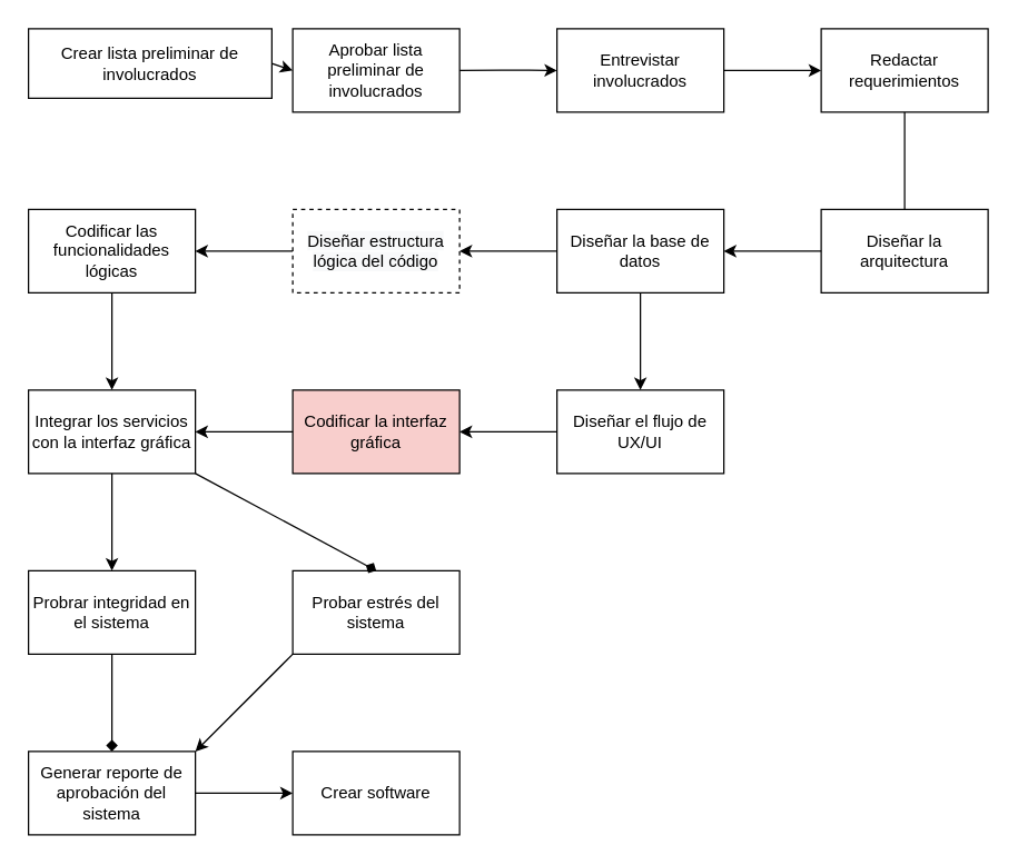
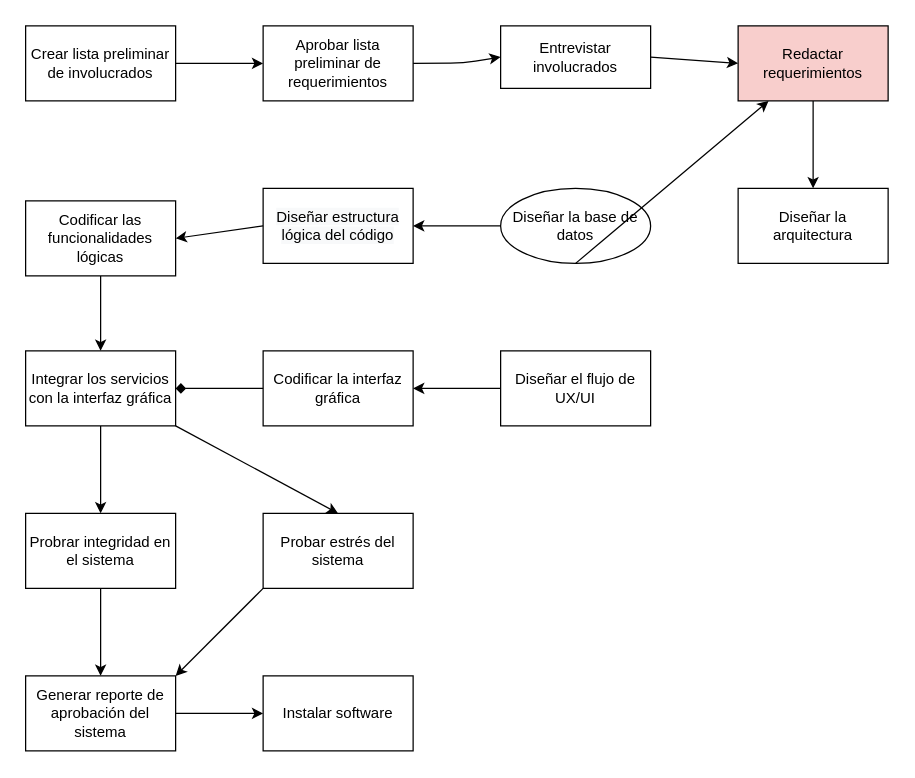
  <mxCell id="0" />
  <mxCell id="1" parent="0" />
- <mxCell id="2" value="Crear lista preliminar de involucrados&lt;br&gt;" style="rounded=0;whiteSpace=wrap;html=1;" vertex="1" parent="1"><mxGeometry x="20" y="20" width="175" height="50" as="geometry" /></mxCell>
- <mxCell id="3" value="Aprobar lista preliminar de involucrados" style="rounded=0;whiteSpace=wrap;html=1;" vertex="1" parent="1"><mxGeometry x="210" y="20" width="120" height="60" as="geometry" /></mxCell>
- <mxCell id="4" value="Entrevistar involucrados" style="rounded=0;whiteSpace=wrap;html=1;" vertex="1" parent="1"><mxGeometry x="400" y="20" width="120" height="60" as="geometry" /></mxCell>
- <mxCell id="5" value="Redactar requerimientos" style="rounded=0;whiteSpace=wrap;html=1;" vertex="1" parent="1"><mxGeometry x="590" y="20" width="120" height="60" as="geometry" /></mxCell>
+ <mxCell id="2" value="Crear lista preliminar de involucrados&lt;br&gt;" style="rounded=0;whiteSpace=wrap;html=1;" vertex="1" parent="1"><mxGeometry x="20" y="20" width="120" height="60" as="geometry" /></mxCell>
+ <mxCell id="3" value="Aprobar lista preliminar de requerimientos" style="rounded=0;whiteSpace=wrap;html=1;" vertex="1" parent="1"><mxGeometry x="210" y="20" width="120" height="60" as="geometry" /></mxCell>
+ <mxCell id="4" value="Entrevistar involucrados" style="rounded=0;whiteSpace=wrap;html=1;" vertex="1" parent="1"><mxGeometry x="400" y="20" width="120" height="50" as="geometry" /></mxCell>
+ <mxCell id="5" value="Redactar requerimientos" style="rounded=0;whiteSpace=wrap;html=1;fillColor=#f8cecc;" vertex="1" parent="1"><mxGeometry x="590" y="20" width="120" height="60" as="geometry" /></mxCell>
  <mxCell id="6" value="" style="endArrow=classic;html=1;exitX=1;exitY=0.5;exitDx=0;exitDy=0;entryX=0;entryY=0.5;entryDx=0;entryDy=0;" edge="1" parent="1" source="2" target="3"><mxGeometry width="50" height="50" relative="1" as="geometry"><mxPoint x="140" y="90" as="sourcePoint" /><mxPoint x="190" y="40" as="targetPoint" /></mxGeometry></mxCell>
  <mxCell id="7" value="" style="endArrow=classic;html=1;exitX=1;exitY=0.5;exitDx=0;exitDy=0;entryX=0;entryY=0.5;entryDx=0;entryDy=0;" edge="1" parent="1" source="3" target="4"><mxGeometry width="50" height="50" relative="1" as="geometry"><mxPoint x="330" y="49.66" as="sourcePoint" /><mxPoint x="400" y="49.66" as="targetPoint" /><Array as="points"><mxPoint x="370" y="49.66" /></Array></mxGeometry></mxCell>
  <mxCell id="8" value="" style="endArrow=classic;html=1;exitX=1;exitY=0.5;exitDx=0;exitDy=0;entryX=0;entryY=0.5;entryDx=0;entryDy=0;" edge="1" parent="1" source="4" target="5"><mxGeometry width="50" height="50" relative="1" as="geometry"><mxPoint x="330" y="200" as="sourcePoint" /><mxPoint x="380" y="150" as="targetPoint" /></mxGeometry></mxCell>
  <mxCell id="9" value="Diseñar la arquitectura" style="rounded=0;whiteSpace=wrap;html=1;" vertex="1" parent="1"><mxGeometry x="590" y="150" width="120" height="60" as="geometry" /></mxCell>
- <mxCell id="10" value="Diseñar la base de datos" style="rounded=0;whiteSpace=wrap;html=1;" vertex="1" parent="1"><mxGeometry x="400" y="150" width="120" height="60" as="geometry" /></mxCell>
- <mxCell id="11" value="" style="endArrow=none;html=1;entryX=0.5;entryY=0;entryDx=0;entryDy=0;exitX=0.5;exitY=1;exitDx=0;exitDy=0;" edge="1" parent="1" source="5" target="9"><mxGeometry width="50" height="50" relative="1" as="geometry"><mxPoint x="470" y="300" as="sourcePoint" /><mxPoint x="520" y="250" as="targetPoint" /></mxGeometry></mxCell>
- <mxCell id="12" value="" style="endArrow=classic;html=1;exitX=0;exitY=0.5;exitDx=0;exitDy=0;entryX=1;entryY=0.5;entryDx=0;entryDy=0;" edge="1" parent="1" source="9" target="10"><mxGeometry width="50" height="50" relative="1" as="geometry"><mxPoint x="480" y="320" as="sourcePoint" /><mxPoint x="530" y="270" as="targetPoint" /></mxGeometry></mxCell>
- <mxCell id="13" value="&#10;&#10;&lt;span style=&quot;color: rgb(0, 0, 0); font-family: helvetica; font-size: 12px; font-style: normal; font-weight: 400; letter-spacing: normal; text-align: center; text-indent: 0px; text-transform: none; word-spacing: 0px; background-color: rgb(248, 249, 250); display: inline; float: none;&quot;&gt;Diseñar estructura lógica del código&lt;/span&gt;&#10;&#10;" style="rounded=0;whiteSpace=wrap;html=1;dashed=1;" vertex="1" parent="1"><mxGeometry x="210" y="150" width="120" height="60" as="geometry" /></mxCell>
+ <mxCell id="10" value="Diseñar la base de datos" style="ellipse;whiteSpace=wrap;html=1;" vertex="1" parent="1"><mxGeometry x="400" y="150" width="120" height="60" as="geometry" /></mxCell>
+ <mxCell id="11" value="" style="endArrow=classic;html=1;entryX=0.5;entryY=0;entryDx=0;entryDy=0;exitX=0.5;exitY=1;exitDx=0;exitDy=0;" edge="1" parent="1" source="5" target="9"><mxGeometry width="50" height="50" relative="1" as="geometry"><mxPoint x="470" y="300" as="sourcePoint" /><mxPoint x="520" y="250" as="targetPoint" /></mxGeometry></mxCell>
+ <mxCell id="13" value="&#10;&#10;&lt;span style=&quot;color: rgb(0, 0, 0); font-family: helvetica; font-size: 12px; font-style: normal; font-weight: 400; letter-spacing: normal; text-align: center; text-indent: 0px; text-transform: none; word-spacing: 0px; background-color: rgb(248, 249, 250); display: inline; float: none;&quot;&gt;Diseñar estructura lógica del código&lt;/span&gt;&#10;&#10;" style="rounded=0;whiteSpace=wrap;html=1;" vertex="1" parent="1"><mxGeometry x="210" y="150" width="120" height="60" as="geometry" /></mxCell>
  <mxCell id="14" value="Diseñar el flujo de UX/UI" style="rounded=0;whiteSpace=wrap;html=1;" vertex="1" parent="1"><mxGeometry x="400" y="280" width="120" height="60" as="geometry" /></mxCell>
  <mxCell id="15" value="" style="endArrow=classic;html=1;entryX=1;entryY=0.5;entryDx=0;entryDy=0;exitX=0;exitY=0.5;exitDx=0;exitDy=0;" edge="1" parent="1" source="10" target="13"><mxGeometry width="50" height="50" relative="1" as="geometry"><mxPoint x="360" y="260" as="sourcePoint" /><mxPoint x="410" y="210" as="targetPoint" /></mxGeometry></mxCell>
- <mxCell id="16" value="" style="endArrow=classic;html=1;exitX=0.5;exitY=1;exitDx=0;exitDy=0;entryX=0.5;entryY=0;entryDx=0;entryDy=0;" edge="1" parent="1" source="10" target="14"><mxGeometry width="50" height="50" relative="1" as="geometry"><mxPoint x="460" y="300" as="sourcePoint" /><mxPoint x="510" y="250" as="targetPoint" /></mxGeometry></mxCell>
- <mxCell id="17" value="Codificar las funcionalidades lógicas" style="rounded=0;whiteSpace=wrap;html=1;" vertex="1" parent="1"><mxGeometry x="20" y="150" width="120" height="60" as="geometry" /></mxCell>
+ <mxCell id="16" value="" style="endArrow=classic;html=1;exitX=0.5;exitY=1;exitDx=0;exitDy=0;" edge="1" parent="1" source="10" target="5"><mxGeometry width="50" height="50" relative="1" as="geometry"><mxPoint x="460" y="300" as="sourcePoint" /><mxPoint x="510" y="250" as="targetPoint" /></mxGeometry></mxCell>
+ <mxCell id="17" value="Codificar las funcionalidades lógicas" style="rounded=0;whiteSpace=wrap;html=1;" vertex="1" parent="1"><mxGeometry x="20" y="160" width="120" height="60" as="geometry" /></mxCell>
  <mxCell id="18" value="" style="endArrow=classic;html=1;exitX=0;exitY=0.5;exitDx=0;exitDy=0;entryX=1;entryY=0.5;entryDx=0;entryDy=0;" edge="1" parent="1" source="13" target="17"><mxGeometry width="50" height="50" relative="1" as="geometry"><mxPoint x="200" y="290" as="sourcePoint" /><mxPoint x="250" y="240" as="targetPoint" /></mxGeometry></mxCell>
- <mxCell id="19" value="Codificar la interfaz gráfica" style="rounded=0;whiteSpace=wrap;html=1;fillColor=#f8cecc;" vertex="1" parent="1"><mxGeometry x="210" y="280" width="120" height="60" as="geometry" /></mxCell>
+ <mxCell id="19" value="Codificar la interfaz gráfica" style="rounded=0;whiteSpace=wrap;html=1;" vertex="1" parent="1"><mxGeometry x="210" y="280" width="120" height="60" as="geometry" /></mxCell>
  <mxCell id="20" value="" style="endArrow=classic;html=1;entryX=1;entryY=0.5;entryDx=0;entryDy=0;exitX=0;exitY=0.5;exitDx=0;exitDy=0;" edge="1" parent="1" source="14" target="19"><mxGeometry width="50" height="50" relative="1" as="geometry"><mxPoint x="350" y="370" as="sourcePoint" /><mxPoint x="400" y="320" as="targetPoint" /></mxGeometry></mxCell>
  <mxCell id="21" value="Integrar los servicios con la interfaz gráfica" style="rounded=0;whiteSpace=wrap;html=1;" vertex="1" parent="1"><mxGeometry x="20" y="280" width="120" height="60" as="geometry" /></mxCell>
  <mxCell id="22" value="" style="endArrow=classic;html=1;exitX=0.5;exitY=1;exitDx=0;exitDy=0;entryX=0.5;entryY=0;entryDx=0;entryDy=0;" edge="1" parent="1" source="17" target="21"><mxGeometry width="50" height="50" relative="1" as="geometry"><mxPoint x="80" y="300" as="sourcePoint" /><mxPoint x="130" y="250" as="targetPoint" /></mxGeometry></mxCell>
- <mxCell id="23" value="" style="endArrow=classic;html=1;entryX=1;entryY=0.5;entryDx=0;entryDy=0;exitX=0;exitY=0.5;exitDx=0;exitDy=0;" edge="1" parent="1" source="19" target="21"><mxGeometry width="50" height="50" relative="1" as="geometry"><mxPoint x="140" y="420" as="sourcePoint" /><mxPoint x="190" y="370" as="targetPoint" /></mxGeometry></mxCell>
+ <mxCell id="23" value="" style="endArrow=diamond;html=1;entryX=1;entryY=0.5;entryDx=0;entryDy=0;exitX=0;exitY=0.5;exitDx=0;exitDy=0;" edge="1" parent="1" source="19" target="21"><mxGeometry width="50" height="50" relative="1" as="geometry"><mxPoint x="140" y="420" as="sourcePoint" /><mxPoint x="190" y="370" as="targetPoint" /></mxGeometry></mxCell>
  <mxCell id="24" value="Probrar integridad en el sistema&lt;br&gt;" style="rounded=0;whiteSpace=wrap;html=1;" vertex="1" parent="1"><mxGeometry x="20" y="410" width="120" height="60" as="geometry" /></mxCell>
  <mxCell id="25" value="Probar estrés del sistema" style="rounded=0;whiteSpace=wrap;html=1;" vertex="1" parent="1"><mxGeometry x="210" y="410" width="120" height="60" as="geometry" /></mxCell>
  <mxCell id="26" value="" style="endArrow=classic;html=1;exitX=0.5;exitY=1;exitDx=0;exitDy=0;entryX=0.5;entryY=0;entryDx=0;entryDy=0;" edge="1" parent="1" source="21" target="24"><mxGeometry width="50" height="50" relative="1" as="geometry"><mxPoint x="90" y="410" as="sourcePoint" /><mxPoint x="140" y="360" as="targetPoint" /></mxGeometry></mxCell>
- <mxCell id="27" value="" style="endArrow=diamond;html=1;exitX=1;exitY=1;exitDx=0;exitDy=0;entryX=0.5;entryY=0;entryDx=0;entryDy=0;" edge="1" parent="1" source="21" target="25"><mxGeometry width="50" height="50" relative="1" as="geometry"><mxPoint x="150" y="420" as="sourcePoint" /><mxPoint x="200" y="370" as="targetPoint" /></mxGeometry></mxCell>
+ <mxCell id="27" value="" style="endArrow=classic;html=1;exitX=1;exitY=1;exitDx=0;exitDy=0;entryX=0.5;entryY=0;entryDx=0;entryDy=0;" edge="1" parent="1" source="21" target="25"><mxGeometry width="50" height="50" relative="1" as="geometry"><mxPoint x="150" y="420" as="sourcePoint" /><mxPoint x="200" y="370" as="targetPoint" /></mxGeometry></mxCell>
  <mxCell id="28" value="Generar reporte de aprobación del sistema" style="rounded=0;whiteSpace=wrap;html=1;" vertex="1" parent="1"><mxGeometry x="20" y="540" width="120" height="60" as="geometry" /></mxCell>
- <mxCell id="29" value="" style="endArrow=diamond;html=1;entryX=0.5;entryY=0;entryDx=0;entryDy=0;exitX=0.5;exitY=1;exitDx=0;exitDy=0;" edge="1" parent="1" source="24" target="28"><mxGeometry width="50" height="50" relative="1" as="geometry"><mxPoint x="200" y="550" as="sourcePoint" /><mxPoint x="250" y="500" as="targetPoint" /></mxGeometry></mxCell>
+ <mxCell id="29" value="" style="endArrow=classic;html=1;entryX=0.5;entryY=0;entryDx=0;entryDy=0;exitX=0.5;exitY=1;exitDx=0;exitDy=0;" edge="1" parent="1" source="24" target="28"><mxGeometry width="50" height="50" relative="1" as="geometry"><mxPoint x="200" y="550" as="sourcePoint" /><mxPoint x="250" y="500" as="targetPoint" /></mxGeometry></mxCell>
  <mxCell id="30" value="" style="endArrow=classic;html=1;exitX=0;exitY=1;exitDx=0;exitDy=0;entryX=1;entryY=0;entryDx=0;entryDy=0;" edge="1" parent="1" source="25" target="28"><mxGeometry width="50" height="50" relative="1" as="geometry"><mxPoint x="200" y="550" as="sourcePoint" /><mxPoint x="250" y="500" as="targetPoint" /></mxGeometry></mxCell>
- <mxCell id="31" value="Crear software" style="rounded=0;whiteSpace=wrap;html=1;" vertex="1" parent="1"><mxGeometry x="210" y="540" width="120" height="60" as="geometry" /></mxCell>
+ <mxCell id="31" value="Instalar software" style="rounded=0;whiteSpace=wrap;html=1;" vertex="1" parent="1"><mxGeometry x="210" y="540" width="120" height="60" as="geometry" /></mxCell>
  <mxCell id="32" value="" style="endArrow=classic;html=1;" edge="1" parent="1" source="28"><mxGeometry width="50" height="50" relative="1" as="geometry"><mxPoint x="160" y="620" as="sourcePoint" /><mxPoint x="210" y="570" as="targetPoint" /></mxGeometry></mxCell>
